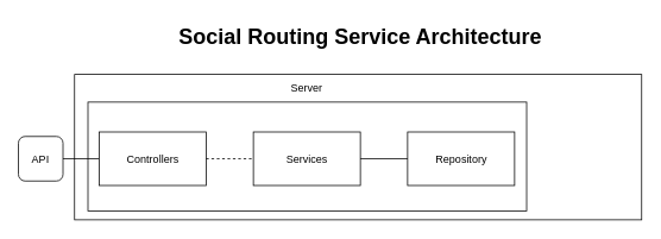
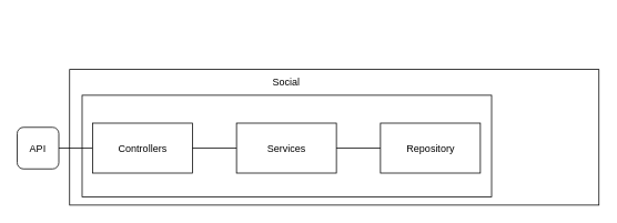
  <mxCell id="0" />
  <mxCell id="1" parent="0" />
  <mxCell id="2" value="" style="rounded=0;whiteSpace=wrap;html=1;" parent="1" vertex="1"><mxGeometry x="83" y="83" width="636" height="163" as="geometry" /></mxCell>
  <mxCell id="3" value="" style="rounded=0;whiteSpace=wrap;html=1;" parent="1" vertex="1"><mxGeometry x="98" y="114" width="492" height="122" as="geometry" /></mxCell>
  <mxCell id="4" value="API" style="whiteSpace=wrap;html=1;aspect=fixed;rounded=1;" parent="1" vertex="1"><mxGeometry x="20" y="152.5" width="50" height="50" as="geometry" /></mxCell>
  <mxCell id="5" value="" style="endArrow=none;html=1;entryX=1;entryY=0.5;entryDx=0;entryDy=0;exitX=0;exitY=0.5;exitDx=0;exitDy=0;" parent="1" source="6" target="4" edge="1"><mxGeometry width="50" height="50" relative="1" as="geometry"><mxPoint x="17" y="473" as="sourcePoint" /><mxPoint x="67" y="423" as="targetPoint" /></mxGeometry></mxCell>
  <mxCell id="6" value="Controllers" style="rounded=0;whiteSpace=wrap;html=1;" parent="1" vertex="1"><mxGeometry x="110.5" y="147.5" width="120" height="60" as="geometry" /></mxCell>
  <mxCell id="7" value="Services" style="rounded=0;whiteSpace=wrap;html=1;" parent="1" vertex="1"><mxGeometry x="283.5" y="147.5" width="120" height="60" as="geometry" /></mxCell>
  <mxCell id="8" value="Repository" style="rounded=0;whiteSpace=wrap;html=1;" parent="1" vertex="1"><mxGeometry x="456.5" y="147.5" width="120" height="60" as="geometry" /></mxCell>
- <mxCell id="9" value="" style="endArrow=none;html=1;entryX=0;entryY=0.5;entryDx=0;entryDy=0;exitX=1;exitY=0.5;exitDx=0;exitDy=0;dashed=1;" parent="1" source="6" target="7" edge="1"><mxGeometry width="50" height="50" relative="1" as="geometry"><mxPoint x="106.5" y="272.5" as="sourcePoint" /><mxPoint x="156.5" y="222.5" as="targetPoint" /></mxGeometry></mxCell>
+ <mxCell id="9" value="" style="endArrow=none;html=1;entryX=0;entryY=0.5;entryDx=0;entryDy=0;exitX=1;exitY=0.5;exitDx=0;exitDy=0;" parent="1" source="6" target="7" edge="1"><mxGeometry width="50" height="50" relative="1" as="geometry"><mxPoint x="106.5" y="272.5" as="sourcePoint" /><mxPoint x="156.5" y="222.5" as="targetPoint" /></mxGeometry></mxCell>
  <mxCell id="10" value="" style="endArrow=none;html=1;entryX=0;entryY=0.5;entryDx=0;entryDy=0;exitX=1;exitY=0.5;exitDx=0;exitDy=0;" parent="1" source="7" target="8" edge="1"><mxGeometry width="50" height="50" relative="1" as="geometry"><mxPoint x="406.5" y="262.5" as="sourcePoint" /><mxPoint x="456.5" y="212.5" as="targetPoint" /></mxGeometry></mxCell>
- <mxCell id="11" value="Server" style="text;html=1;strokeColor=none;fillColor=none;align=center;verticalAlign=middle;whiteSpace=wrap;rounded=0;" parent="1" vertex="1"><mxGeometry x="319" y="89" width="49" height="20" as="geometry" /></mxCell>
- <mxCell id="12" value="&lt;h1&gt;Social Routing Service Architecture&lt;/h1&gt;" style="text;html=1;strokeColor=none;fillColor=none;spacing=5;spacingTop=-20;whiteSpace=wrap;overflow=hidden;rounded=0;" vertex="1" parent="1"><mxGeometry x="195" y="20.5" width="483" height="45" as="geometry" /></mxCell>
+ <mxCell id="11" value="Social" style="text;html=1;strokeColor=none;fillColor=none;align=center;verticalAlign=middle;whiteSpace=wrap;rounded=0;" parent="1" vertex="1"><mxGeometry x="319" y="89" width="49" height="20" as="geometry" /></mxCell>
